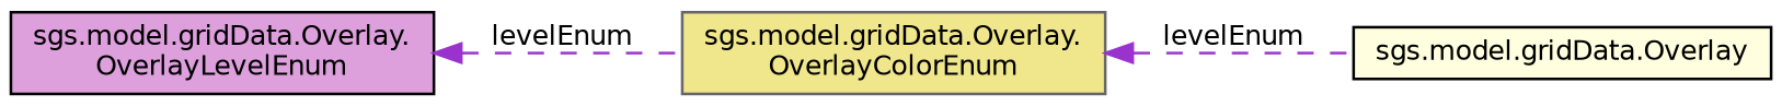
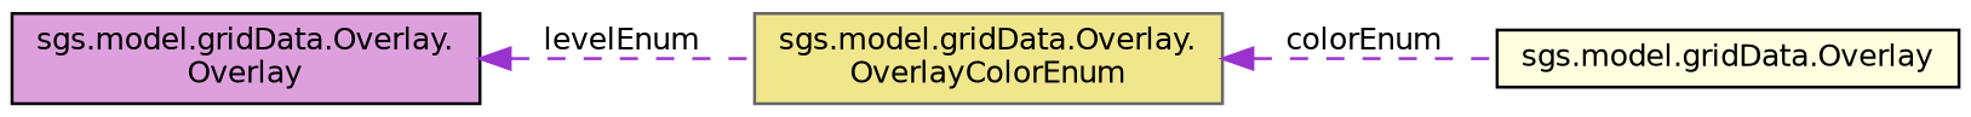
  digraph {
    rankdir=LR
    node [color=black fontname=Helvetica fontsize=10 shape=record style=filled]
    edge [color=darkorchid3 dir=back fontname=Helvetica fontsize=10 labelfontname=Helvetica labelfontsize=10 style=dashed]
    n1 [fillcolor=lightyellow fontcolor=black height=0.2 label="sgs.model.gridData.Overlay" width=0.4]
    n2 [color=gray40 fillcolor=khaki height=0.2 label="sgs.model.gridData.Overlay.\lOverlayColorEnum" width=0.4]
-   n3 [fillcolor=plum height=0.2 label="sgs.model.gridData.Overlay.\lOverlayLevelEnum" width=0.4]
-   n2 -> n1 [label=" levelEnum"]
+   n3 [fillcolor=plum height=0.2 label="sgs.model.gridData.Overlay.\lOverlay" width=0.4]
+   n2 -> n1 [label=" colorEnum"]
    n3 -> n2 [label=" levelEnum"]
  }
